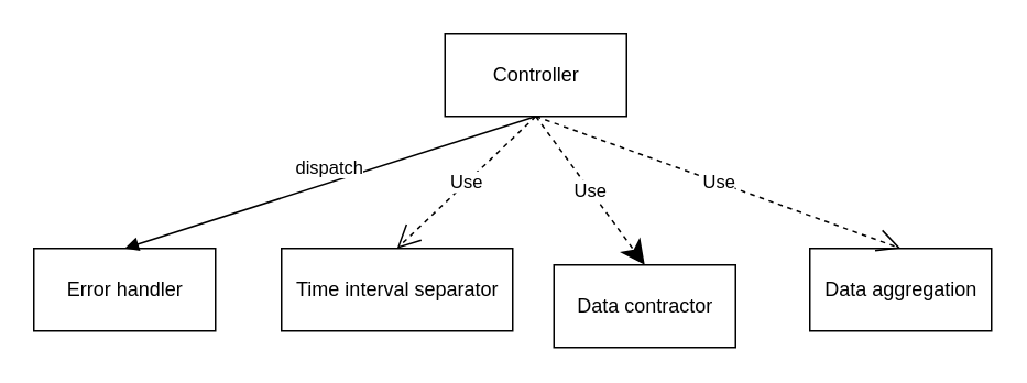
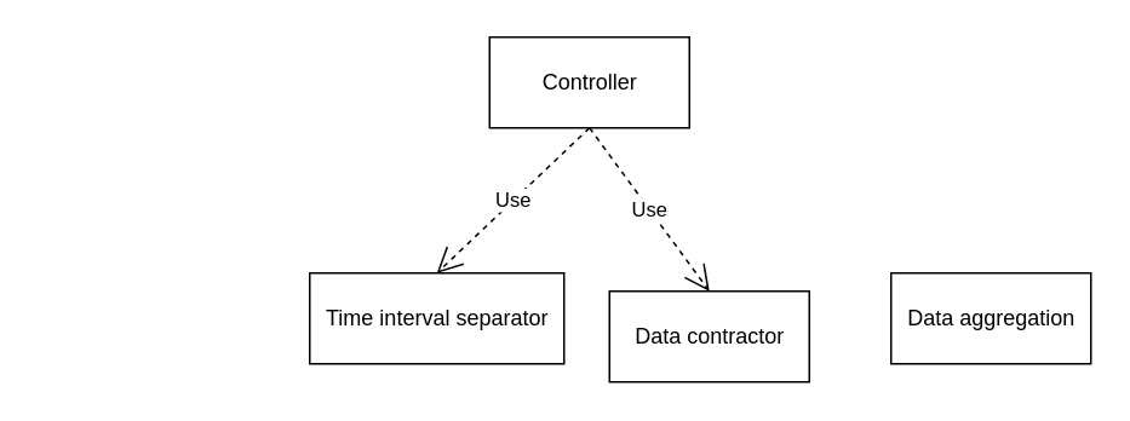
  <mxCell id="0" />
  <mxCell id="1" parent="0" />
  <mxCell id="2" value="Controller" style="html=1;" vertex="1" parent="1"><mxGeometry x="269" y="20" width="110" height="50" as="geometry" /></mxCell>
- <mxCell id="3" value="Error handler" style="html=1;" vertex="1" parent="1"><mxGeometry x="20" y="150" width="110" height="50" as="geometry" /></mxCell>
- <mxCell id="4" value="dispatch" style="html=1;verticalAlign=bottom;endArrow=block;exitX=0.5;exitY=1;exitDx=0;exitDy=0;entryX=0.5;entryY=0;entryDx=0;entryDy=0;" edge="1" parent="1" source="2" target="3"><mxGeometry width="80" relative="1" as="geometry"><mxPoint x="280" y="210" as="sourcePoint" /><mxPoint x="360" y="210" as="targetPoint" /></mxGeometry></mxCell>
  <mxCell id="5" value="Time interval separator" style="html=1;" vertex="1" parent="1"><mxGeometry x="170" y="150" width="140" height="50" as="geometry" /></mxCell>
  <mxCell id="6" value="Use" style="endArrow=open;endSize=12;dashed=1;html=1;exitX=0.5;exitY=1;exitDx=0;exitDy=0;entryX=0.5;entryY=0;entryDx=0;entryDy=0;" edge="1" parent="1" source="2" target="5"><mxGeometry width="160" relative="1" as="geometry"><mxPoint x="240" y="110" as="sourcePoint" /><mxPoint x="400" y="110" as="targetPoint" /></mxGeometry></mxCell>
  <mxCell id="7" value="Data contractor" style="html=1;" vertex="1" parent="1"><mxGeometry x="335" y="160" width="110" height="50" as="geometry" /></mxCell>
- <mxCell id="8" value="Use" style="endArrow=classic;endSize=12;dashed=1;html=1;entryX=0.5;entryY=0;entryDx=0;entryDy=0;exitX=0.5;exitY=1;exitDx=0;exitDy=0;" edge="1" parent="1" source="2" target="7"><mxGeometry width="160" relative="1" as="geometry"><mxPoint x="240" y="110" as="sourcePoint" /><mxPoint x="400" y="110" as="targetPoint" /></mxGeometry></mxCell>
+ <mxCell id="8" value="Use" style="endArrow=open;endSize=12;dashed=1;html=1;entryX=0.5;entryY=0;entryDx=0;entryDy=0;exitX=0.5;exitY=1;exitDx=0;exitDy=0;" edge="1" parent="1" source="2" target="7"><mxGeometry width="160" relative="1" as="geometry"><mxPoint x="240" y="110" as="sourcePoint" /><mxPoint x="400" y="110" as="targetPoint" /></mxGeometry></mxCell>
  <mxCell id="9" value="Data aggregation" style="html=1;" vertex="1" parent="1"><mxGeometry x="490" y="150" width="110" height="50" as="geometry" /></mxCell>
- <mxCell id="10" value="Use" style="endArrow=open;endSize=12;dashed=1;html=1;exitX=0.5;exitY=1;exitDx=0;exitDy=0;entryX=0.5;entryY=0;entryDx=0;entryDy=0;" edge="1" parent="1" source="2" target="9"><mxGeometry width="160" relative="1" as="geometry"><mxPoint x="240" y="110" as="sourcePoint" /><mxPoint x="400" y="110" as="targetPoint" /></mxGeometry></mxCell>
